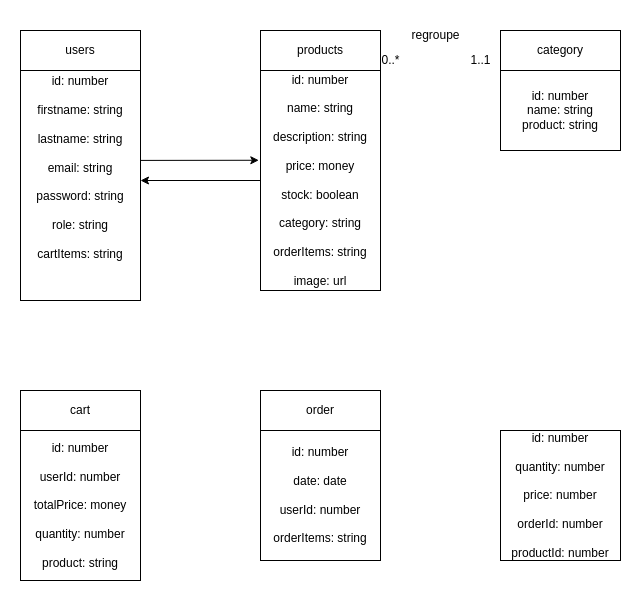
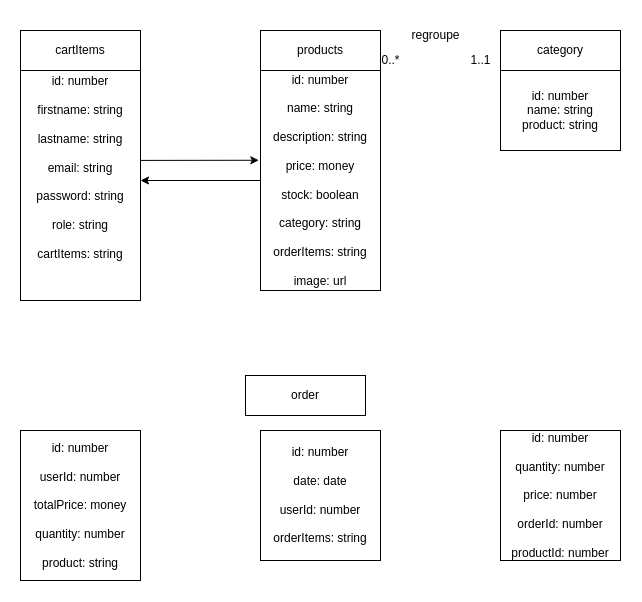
  <mxCell id="0" />
  <mxCell id="1" parent="0" />
- <mxCell id="2" value="cart" style="rounded=0;whiteSpace=wrap;html=1;" parent="1" vertex="1"><mxGeometry x="20" y="390" width="120" height="40" as="geometry" /></mxCell>
- <mxCell id="3" value="order" style="rounded=0;whiteSpace=wrap;html=1;" parent="1" vertex="1"><mxGeometry x="260" y="390" width="120" height="40" as="geometry" /></mxCell>
+ <mxCell id="3" value="order" style="rounded=0;whiteSpace=wrap;html=1;" parent="1" vertex="1"><mxGeometry x="245" y="375" width="120" height="40" as="geometry" /></mxCell>
  <mxCell id="4" value="category" style="rounded=0;whiteSpace=wrap;html=1;" parent="1" vertex="1"><mxGeometry x="500" y="30" width="120" height="40" as="geometry" /></mxCell>
  <mxCell id="5" value="products" style="rounded=0;whiteSpace=wrap;html=1;" parent="1" vertex="1"><mxGeometry x="260" y="30" width="120" height="40" as="geometry" /></mxCell>
  <mxCell id="6" value="" style="rounded=0;whiteSpace=wrap;html=1;" parent="1" vertex="1"><mxGeometry x="20" y="70" width="120" height="230" as="geometry" /></mxCell>
  <mxCell id="7" value="" style="rounded=0;whiteSpace=wrap;html=1;" parent="1" vertex="1"><mxGeometry x="500" y="70" width="120" height="80" as="geometry" /></mxCell>
  <mxCell id="8" value="" style="rounded=0;whiteSpace=wrap;html=1;" parent="1" vertex="1"><mxGeometry x="20" y="430" width="120" height="150" as="geometry" /></mxCell>
  <mxCell id="9" value="" style="rounded=0;whiteSpace=wrap;html=1;" parent="1" vertex="1"><mxGeometry x="500" y="430" width="120" height="130" as="geometry" /></mxCell>
  <mxCell id="10" value="" style="rounded=0;whiteSpace=wrap;html=1;" parent="1" vertex="1"><mxGeometry x="260" y="430" width="120" height="130" as="geometry" /></mxCell>
  <mxCell id="11" value="" style="edgeStyle=none;html=1;entryX=-0.014;entryY=0.408;entryDx=0;entryDy=0;entryPerimeter=0;" edge="1" parent="1" source="12" target="16"><mxGeometry relative="1" as="geometry"><mxPoint x="240" y="160" as="targetPoint" /></mxGeometry></mxCell>
  <mxCell id="12" value="&lt;br&gt;id: number&lt;br&gt;&lt;br&gt;firstname: string&lt;br&gt;&lt;br&gt;lastname: string&lt;br&gt;&lt;br&gt;email: string&lt;br&gt;&lt;br&gt;password: string&lt;br&gt;&lt;br&gt;role: string&lt;br&gt;&lt;br&gt;cartItems: string&lt;br&gt;" style="text;html=1;strokeColor=none;fillColor=none;align=center;verticalAlign=middle;whiteSpace=wrap;rounded=0;" parent="1" vertex="1"><mxGeometry x="20" y="110" width="120" height="100" as="geometry" /></mxCell>
  <mxCell id="13" value="id: number&lt;br&gt;name: string&lt;br&gt;product: string" style="text;html=1;strokeColor=none;fillColor=none;align=center;verticalAlign=middle;whiteSpace=wrap;rounded=0;" parent="1" vertex="1"><mxGeometry x="500" y="70" width="120" height="80" as="geometry" /></mxCell>
  <mxCell id="14" value="" style="rounded=0;whiteSpace=wrap;html=1;" parent="1" vertex="1"><mxGeometry x="260" y="70" width="120" height="220" as="geometry" /></mxCell>
  <mxCell id="15" value="" style="edgeStyle=none;html=1;" edge="1" parent="1" source="16"><mxGeometry relative="1" as="geometry"><mxPoint x="140" y="180" as="targetPoint" /></mxGeometry></mxCell>
  <mxCell id="16" value="id: number&lt;br&gt;&lt;br&gt;name: string&lt;br&gt;&lt;br&gt;description: string&lt;br&gt;&lt;br&gt;price: money&lt;br&gt;&lt;br&gt;stock: boolean&lt;br&gt;&lt;br&gt;category: string&lt;br&gt;&lt;br&gt;orderItems: string&lt;br&gt;&lt;br&gt;image: url" style="text;html=1;strokeColor=none;fillColor=none;align=center;verticalAlign=middle;whiteSpace=wrap;rounded=0;" parent="1" vertex="1"><mxGeometry x="260" y="70" width="120" height="220" as="geometry" /></mxCell>
  <mxCell id="17" value="id: number&lt;br&gt;&lt;br&gt;date: date&lt;br&gt;&lt;br&gt;userId: number&lt;br&gt;&lt;br&gt;orderItems: string" style="text;html=1;strokeColor=none;fillColor=none;align=center;verticalAlign=middle;whiteSpace=wrap;rounded=0;" parent="1" vertex="1"><mxGeometry x="260" y="430" width="120" height="130" as="geometry" /></mxCell>
  <mxCell id="18" value="id: number&lt;br&gt;&lt;br&gt;quantity: number&lt;br&gt;&lt;br&gt;price: number&lt;br&gt;&lt;br&gt;orderId: number&lt;br&gt;&lt;br&gt;productId: number" style="text;html=1;strokeColor=none;fillColor=none;align=center;verticalAlign=middle;whiteSpace=wrap;rounded=0;" parent="1" vertex="1"><mxGeometry x="500" y="430" width="120" height="130" as="geometry" /></mxCell>
  <mxCell id="19" value="id: number&lt;br&gt;&lt;br&gt;userId: number&lt;br&gt;&lt;br&gt;totalPrice: money&lt;br&gt;&lt;br&gt;quantity: number&lt;br&gt;&lt;br&gt;product: string" style="text;html=1;strokeColor=none;fillColor=none;align=center;verticalAlign=middle;whiteSpace=wrap;rounded=0;" parent="1" vertex="1"><mxGeometry x="20" y="430" width="120" height="150" as="geometry" /></mxCell>
  <mxCell id="20" value="regroupe" style="text;html=1;align=center;verticalAlign=middle;resizable=0;points=[];autosize=1;strokeColor=none;fillColor=none;" parent="1" vertex="1"><mxGeometry x="400" y="20" width="70" height="30" as="geometry" /></mxCell>
  <mxCell id="21" value="1..1" style="text;html=1;align=center;verticalAlign=middle;resizable=0;points=[];autosize=1;strokeColor=none;fillColor=none;" parent="1" vertex="1"><mxGeometry x="460" y="45" width="40" height="30" as="geometry" /></mxCell>
  <mxCell id="22" value="0..*" style="text;html=1;align=center;verticalAlign=middle;resizable=0;points=[];autosize=1;strokeColor=none;fillColor=none;" parent="1" vertex="1"><mxGeometry x="370" y="45" width="40" height="30" as="geometry" /></mxCell>
- <mxCell id="23" value="users" style="rounded=0;whiteSpace=wrap;html=1;" vertex="1" parent="1"><mxGeometry x="20" y="30" width="120" height="40" as="geometry" /></mxCell>
+ <mxCell id="23" value="cartItems" style="rounded=0;whiteSpace=wrap;html=1;" vertex="1" parent="1"><mxGeometry x="20" y="30" width="120" height="40" as="geometry" /></mxCell>
